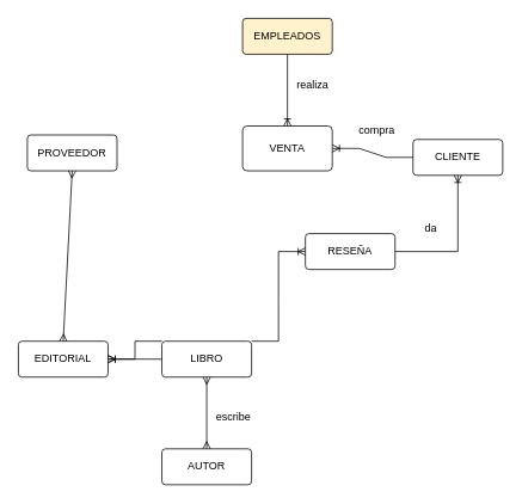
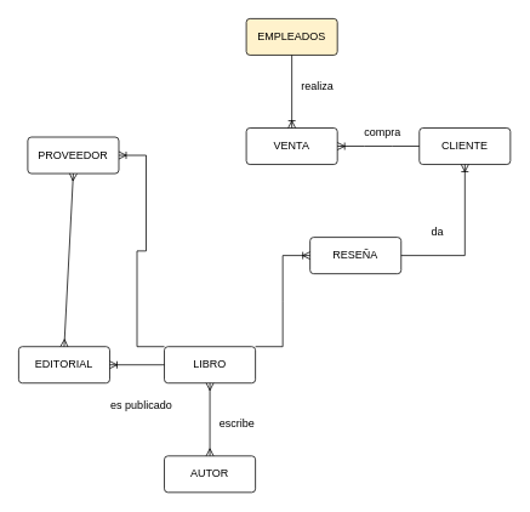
  <mxCell id="0" />
  <mxCell id="1" parent="0" />
- <mxCell id="2" value="CLIENTE" style="rounded=1;arcSize=10;whiteSpace=wrap;html=1;align=center;" vertex="1" parent="1"><mxGeometry x="460" y="155" width="100" height="40" as="geometry" /></mxCell>
+ <mxCell id="2" value="CLIENTE" style="rounded=1;arcSize=10;whiteSpace=wrap;html=1;align=center;" vertex="1" parent="1"><mxGeometry x="460" y="140" width="100" height="40" as="geometry" /></mxCell>
  <mxCell id="3" value="LIBRO" style="rounded=1;arcSize=10;whiteSpace=wrap;html=1;align=center;" vertex="1" parent="1"><mxGeometry x="180" y="380" width="100" height="40" as="geometry" /></mxCell>
  <mxCell id="4" value="AUTOR" style="rounded=1;arcSize=10;whiteSpace=wrap;html=1;align=center;" vertex="1" parent="1"><mxGeometry x="180" y="500" width="100" height="40" as="geometry" /></mxCell>
- <mxCell id="5" value="VENTA" style="rounded=1;arcSize=10;whiteSpace=wrap;html=1;align=center;" vertex="1" parent="1"><mxGeometry x="270" y="140" width="100" height="50" as="geometry" /></mxCell>
+ <mxCell id="5" value="VENTA" style="rounded=1;arcSize=10;whiteSpace=wrap;html=1;align=center;" vertex="1" parent="1"><mxGeometry x="270" y="140" width="100" height="40" as="geometry" /></mxCell>
  <mxCell id="6" value="PROVEEDOR" style="rounded=1;arcSize=10;whiteSpace=wrap;html=1;align=center;" vertex="1" parent="1"><mxGeometry x="30" y="150" width="100" height="40" as="geometry" /></mxCell>
  <mxCell id="7" value="EDITORIAL" style="rounded=1;arcSize=10;whiteSpace=wrap;html=1;align=center;" vertex="1" parent="1"><mxGeometry x="20" y="380" width="100" height="40" as="geometry" /></mxCell>
  <mxCell id="8" value="RESEÑA" style="rounded=1;arcSize=10;whiteSpace=wrap;html=1;align=center;" vertex="1" parent="1"><mxGeometry x="340" y="260" width="100" height="40" as="geometry" /></mxCell>
  <mxCell id="9" value="EMPLEADOS" style="rounded=1;arcSize=10;whiteSpace=wrap;html=1;align=center;fillColor=#fff2cc;" vertex="1" parent="1"><mxGeometry x="270" y="20" width="100" height="40" as="geometry" /></mxCell>
  <mxCell id="10" value="" style="fontSize=12;html=1;endArrow=ERoneToMany;rounded=0;exitX=0;exitY=0.5;exitDx=0;exitDy=0;" edge="1" parent="1" source="3"><mxGeometry width="100" height="100" relative="1" as="geometry"><mxPoint x="280" y="320" as="sourcePoint" /><mxPoint x="120" y="400" as="targetPoint" /></mxGeometry></mxCell>
+ <mxCell id="11" value="es publicado" style="text;html=1;align=center;verticalAlign=middle;whiteSpace=wrap;rounded=0;" vertex="1" parent="1"><mxGeometry x="110" y="430" width="90" height="30" as="geometry" /></mxCell>
  <mxCell id="12" value="escribe" style="text;html=1;align=center;verticalAlign=middle;whiteSpace=wrap;rounded=0;" vertex="1" parent="1"><mxGeometry x="240" y="390" width="40" height="150" as="geometry" /></mxCell>
  <mxCell id="13" value="compra" style="text;html=1;align=center;verticalAlign=middle;whiteSpace=wrap;rounded=0;" vertex="1" parent="1"><mxGeometry x="390" y="130" width="60" height="30" as="geometry" /></mxCell>
  <mxCell id="14" value="" style="fontSize=12;html=1;endArrow=ERmany;startArrow=ERmany;rounded=0;exitX=0.5;exitY=0;exitDx=0;exitDy=0;entryX=0.5;entryY=1;entryDx=0;entryDy=0;" edge="1" parent="1" source="4" target="3"><mxGeometry width="100" height="100" relative="1" as="geometry"><mxPoint x="190" y="420" as="sourcePoint" /><mxPoint x="290" y="320" as="targetPoint" /></mxGeometry></mxCell>
  <mxCell id="15" value="" style="edgeStyle=entityRelationEdgeStyle;fontSize=12;html=1;endArrow=ERoneToMany;rounded=0;exitX=0;exitY=0.5;exitDx=0;exitDy=0;entryX=1;entryY=0.5;entryDx=0;entryDy=0;" edge="1" parent="1" source="2" target="5"><mxGeometry width="100" height="100" relative="1" as="geometry"><mxPoint x="370" y="160" as="sourcePoint" /><mxPoint x="470" y="60" as="targetPoint" /></mxGeometry></mxCell>
  <mxCell id="16" value="" style="fontSize=12;html=1;endArrow=ERoneToMany;rounded=0;exitX=0.5;exitY=1;exitDx=0;exitDy=0;entryX=0.5;entryY=0;entryDx=0;entryDy=0;" edge="1" parent="1" source="9" target="5"><mxGeometry width="100" height="100" relative="1" as="geometry"><mxPoint x="380" y="80" as="sourcePoint" /><mxPoint x="320" y="130" as="targetPoint" /></mxGeometry></mxCell>
  <mxCell id="17" value="" style="edgeStyle=orthogonalEdgeStyle;fontSize=12;html=1;endArrow=ERoneToMany;rounded=0;exitX=1;exitY=0.5;exitDx=0;exitDy=0;entryX=0.5;entryY=1;entryDx=0;entryDy=0;" edge="1" parent="1" source="8" target="2"><mxGeometry width="100" height="100" relative="1" as="geometry"><mxPoint x="430" y="310" as="sourcePoint" /><mxPoint x="530" y="210" as="targetPoint" /></mxGeometry></mxCell>
  <mxCell id="18" value="" style="edgeStyle=entityRelationEdgeStyle;fontSize=12;html=1;endArrow=ERoneToMany;rounded=0;exitX=1;exitY=0;exitDx=0;exitDy=0;entryX=0;entryY=0.5;entryDx=0;entryDy=0;" edge="1" parent="1" source="3" target="8"><mxGeometry width="100" height="100" relative="1" as="geometry"><mxPoint x="430" y="310" as="sourcePoint" /><mxPoint x="400" y="330" as="targetPoint" /><Array as="points"><mxPoint x="440" y="300" /></Array></mxGeometry></mxCell>
  <mxCell id="19" value="da" style="text;html=1;align=center;verticalAlign=middle;whiteSpace=wrap;rounded=0;" vertex="1" parent="1"><mxGeometry x="450" y="240" width="60" height="30" as="geometry" /></mxCell>
  <mxCell id="20" value="realiza&amp;nbsp;" style="text;html=1;align=center;verticalAlign=middle;whiteSpace=wrap;rounded=0;" vertex="1" parent="1"><mxGeometry x="320" y="80" width="60" height="30" as="geometry" /></mxCell>
- <mxCell id="21" value="" style="edgeStyle=entityRelationEdgeStyle;fontSize=12;html=1;endArrow=ERoneToMany;rounded=0;exitX=0;exitY=0;exitDx=0;exitDy=0;" edge="1" parent="1" source="3" target="7"><mxGeometry width="100" height="100" relative="1" as="geometry"><mxPoint x="270" y="470" as="sourcePoint" /><mxPoint x="370" y="370" as="targetPoint" /></mxGeometry></mxCell>
+ <mxCell id="21" value="" style="edgeStyle=entityRelationEdgeStyle;fontSize=12;html=1;endArrow=ERoneToMany;rounded=0;entryX=1;entryY=0.5;entryDx=0;entryDy=0;exitX=0;exitY=0;exitDx=0;exitDy=0;" edge="1" parent="1" source="3" target="6"><mxGeometry width="100" height="100" relative="1" as="geometry"><mxPoint x="270" y="470" as="sourcePoint" /><mxPoint x="370" y="370" as="targetPoint" /></mxGeometry></mxCell>
  <mxCell id="22" value="" style="fontSize=12;html=1;endArrow=ERmany;startArrow=ERmany;rounded=0;entryX=0.5;entryY=1;entryDx=0;entryDy=0;exitX=0.5;exitY=0;exitDx=0;exitDy=0;" edge="1" parent="1" source="7" target="6"><mxGeometry width="100" height="100" relative="1" as="geometry"><mxPoint x="270" y="470" as="sourcePoint" /><mxPoint x="370" y="370" as="targetPoint" /></mxGeometry></mxCell>
